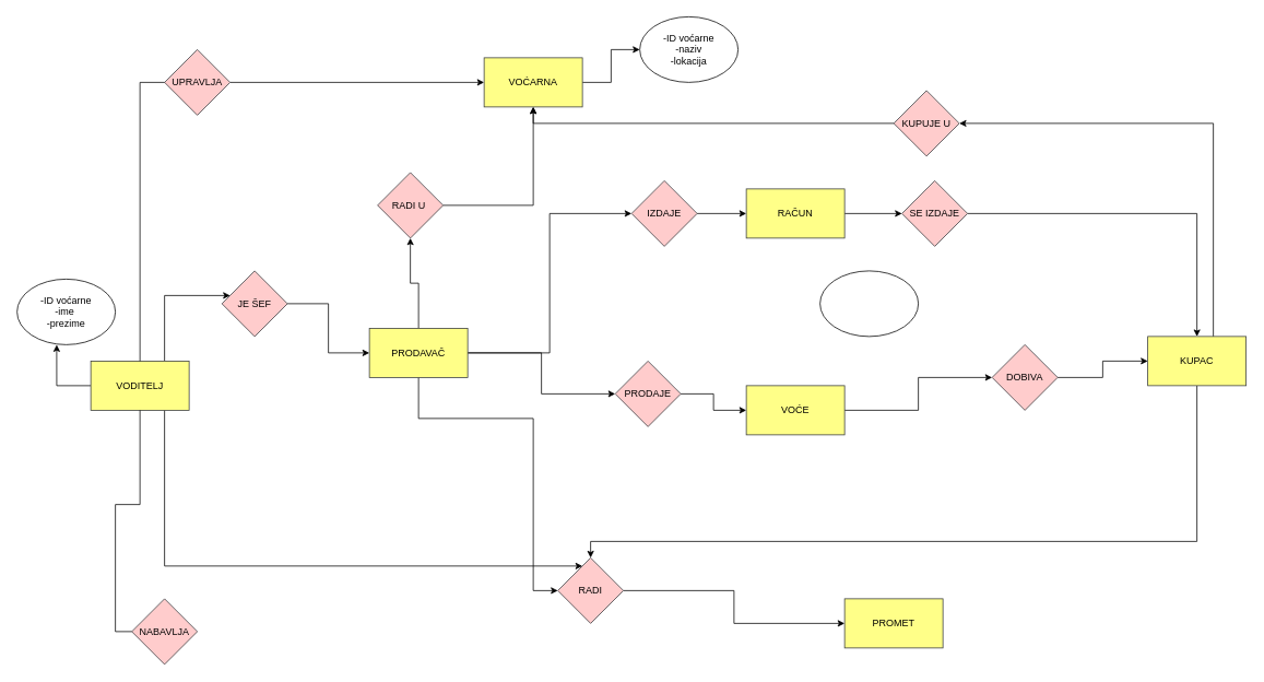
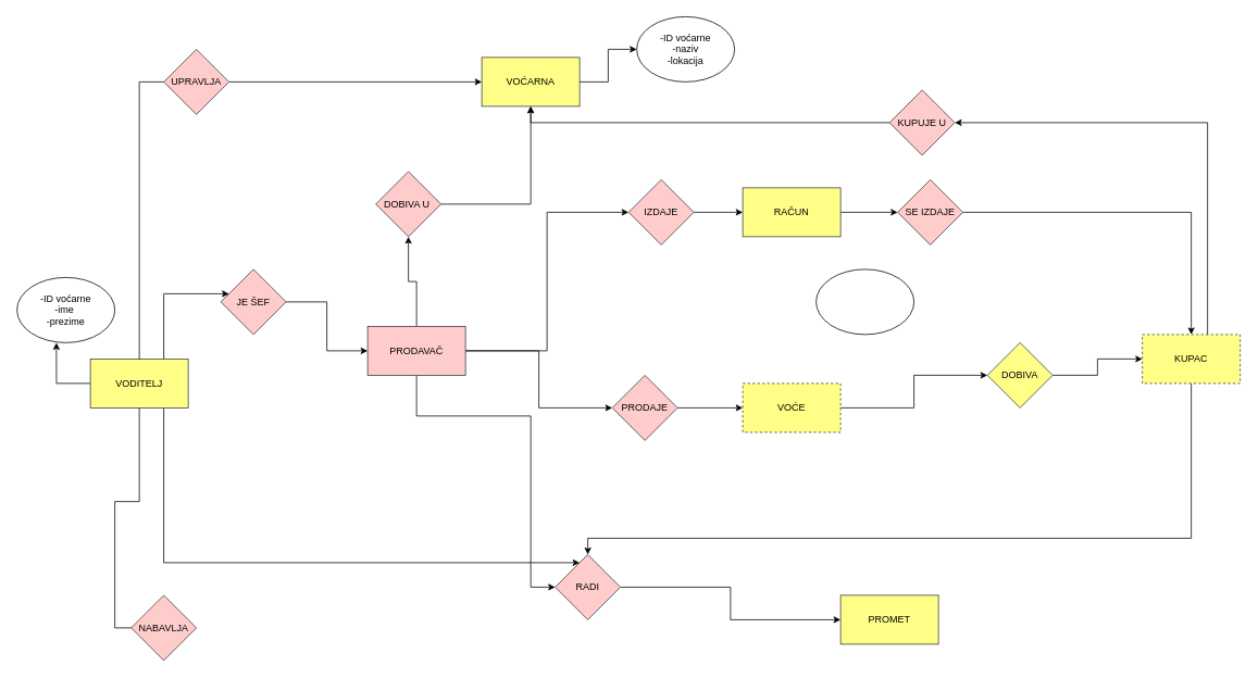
  <mxCell id="0" />
  <mxCell id="1" parent="0" />
  <mxCell id="2" style="edgeStyle=orthogonalEdgeStyle;rounded=0;orthogonalLoop=1;jettySize=auto;html=1;entryX=0;entryY=0.5;entryDx=0;entryDy=0;startArrow=none;" parent="1" source="25" target="8" edge="1"><mxGeometry relative="1" as="geometry" /></mxCell>
  <mxCell id="3" style="edgeStyle=orthogonalEdgeStyle;rounded=0;orthogonalLoop=1;jettySize=auto;html=1;" parent="1" source="6" target="30" edge="1"><mxGeometry relative="1" as="geometry"><Array as="points"><mxPoint x="200" y="360" /></Array></mxGeometry></mxCell>
  <mxCell id="4" style="edgeStyle=orthogonalEdgeStyle;rounded=0;orthogonalLoop=1;jettySize=auto;html=1;" parent="1" source="6" target="36" edge="1"><mxGeometry relative="1" as="geometry"><mxPoint x="560" y="500" as="targetPoint" /><Array as="points"><mxPoint x="200" y="690" /></Array></mxGeometry></mxCell>
  <mxCell id="5" style="edgeStyle=orthogonalEdgeStyle;rounded=0;orthogonalLoop=1;jettySize=auto;html=1;entryX=0.403;entryY=1.002;entryDx=0;entryDy=0;entryPerimeter=0;" parent="1" source="6" target="42" edge="1"><mxGeometry relative="1" as="geometry"><Array as="points"><mxPoint x="68" y="470" /></Array></mxGeometry></mxCell>
  <mxCell id="6" value="VODITELJ" style="rounded=0;whiteSpace=wrap;html=1;fillColor=#ffff88;strokeColor=#36393d;" parent="1" vertex="1"><mxGeometry x="110" y="440" width="120" height="60" as="geometry" /></mxCell>
  <mxCell id="7" style="edgeStyle=orthogonalEdgeStyle;rounded=0;orthogonalLoop=1;jettySize=auto;html=1;" parent="1" source="8" target="43" edge="1"><mxGeometry relative="1" as="geometry" /></mxCell>
  <mxCell id="8" value="VOĆARNA" style="rounded=0;whiteSpace=wrap;html=1;fillColor=#ffff88;strokeColor=#36393d;" parent="1" vertex="1"><mxGeometry x="590" y="70" width="120" height="60" as="geometry" /></mxCell>
  <mxCell id="9" style="edgeStyle=orthogonalEdgeStyle;rounded=0;orthogonalLoop=1;jettySize=auto;html=1;entryX=0;entryY=0.5;entryDx=0;entryDy=0;" parent="1" source="13" target="28" edge="1"><mxGeometry relative="1" as="geometry" /></mxCell>
  <mxCell id="10" style="edgeStyle=orthogonalEdgeStyle;rounded=0;orthogonalLoop=1;jettySize=auto;html=1;entryX=0;entryY=0.5;entryDx=0;entryDy=0;" parent="1" source="13" target="32" edge="1"><mxGeometry relative="1" as="geometry" /></mxCell>
  <mxCell id="11" style="edgeStyle=orthogonalEdgeStyle;rounded=0;orthogonalLoop=1;jettySize=auto;html=1;entryX=0.5;entryY=1;entryDx=0;entryDy=0;" parent="1" source="13" target="34" edge="1"><mxGeometry relative="1" as="geometry" /></mxCell>
  <mxCell id="12" style="edgeStyle=orthogonalEdgeStyle;rounded=0;orthogonalLoop=1;jettySize=auto;html=1;" parent="1" source="13" target="36" edge="1"><mxGeometry relative="1" as="geometry"><mxPoint x="650" y="520" as="targetPoint" /><Array as="points"><mxPoint x="650" y="510" /></Array></mxGeometry></mxCell>
- <mxCell id="13" value="PRODAVAČ" style="rounded=0;whiteSpace=wrap;html=1;fillColor=#ffff88;strokeColor=#36393d;" parent="1" vertex="1"><mxGeometry x="450" y="400" width="120" height="60" as="geometry" /></mxCell>
+ <mxCell id="13" value="PRODAVAČ" style="rounded=0;whiteSpace=wrap;html=1;fillColor=#ffcccc;strokeColor=#36393d;" parent="1" vertex="1"><mxGeometry x="450" y="400" width="120" height="60" as="geometry" /></mxCell>
  <mxCell id="14" style="edgeStyle=orthogonalEdgeStyle;rounded=0;orthogonalLoop=1;jettySize=auto;html=1;entryX=0;entryY=0.5;entryDx=0;entryDy=0;" parent="1" source="15" target="40" edge="1"><mxGeometry relative="1" as="geometry" /></mxCell>
- <mxCell id="15" value="VOĆE" style="rounded=0;whiteSpace=wrap;html=1;fillColor=#ffff88;strokeColor=#36393d;" parent="1" vertex="1"><mxGeometry x="910" y="470" width="120" height="60" as="geometry" /></mxCell>
+ <mxCell id="15" value="VOĆE" style="rounded=0;whiteSpace=wrap;html=1;fillColor=#ffff88;strokeColor=#36393d;dashed=1;" parent="1" vertex="1"><mxGeometry x="910" y="470" width="120" height="60" as="geometry" /></mxCell>
  <mxCell id="16" style="edgeStyle=orthogonalEdgeStyle;rounded=0;orthogonalLoop=1;jettySize=auto;html=1;entryX=0.5;entryY=0;entryDx=0;entryDy=0;" parent="1" source="19" target="36" edge="1"><mxGeometry relative="1" as="geometry"><Array as="points"><mxPoint x="1460" y="660" /><mxPoint x="720" y="660" /></Array></mxGeometry></mxCell>
  <mxCell id="17" style="edgeStyle=orthogonalEdgeStyle;rounded=0;orthogonalLoop=1;jettySize=auto;html=1;entryX=0.5;entryY=1;entryDx=0;entryDy=0;startArrow=none;" parent="1" source="41" target="8" edge="1"><mxGeometry relative="1" as="geometry"><Array as="points" /></mxGeometry></mxCell>
  <mxCell id="18" style="edgeStyle=orthogonalEdgeStyle;rounded=0;orthogonalLoop=1;jettySize=auto;html=1;entryX=1;entryY=0.5;entryDx=0;entryDy=0;" parent="1" source="19" target="41" edge="1"><mxGeometry relative="1" as="geometry"><Array as="points"><mxPoint x="1480" y="150" /></Array></mxGeometry></mxCell>
- <mxCell id="19" value="KUPAC" style="rounded=0;whiteSpace=wrap;html=1;fillColor=#ffff88;strokeColor=#36393d;" parent="1" vertex="1"><mxGeometry x="1400" y="410" width="120" height="60" as="geometry" /></mxCell>
+ <mxCell id="19" value="KUPAC" style="rounded=0;whiteSpace=wrap;html=1;fillColor=#ffff88;strokeColor=#36393d;dashed=1;" parent="1" vertex="1"><mxGeometry x="1400" y="410" width="120" height="60" as="geometry" /></mxCell>
  <mxCell id="20" value="PROMET" style="rounded=0;whiteSpace=wrap;html=1;fillColor=#ffff88;strokeColor=#36393d;" parent="1" vertex="1"><mxGeometry x="1030" y="730" width="120" height="60" as="geometry" /></mxCell>
  <mxCell id="21" style="edgeStyle=orthogonalEdgeStyle;rounded=0;orthogonalLoop=1;jettySize=auto;html=1;entryX=0;entryY=0.5;entryDx=0;entryDy=0;" parent="1" source="22" target="38" edge="1"><mxGeometry relative="1" as="geometry" /></mxCell>
  <mxCell id="22" value="RAČUN" style="rounded=0;whiteSpace=wrap;html=1;fillColor=#ffff88;strokeColor=#36393d;" parent="1" vertex="1"><mxGeometry x="910" y="230" width="120" height="60" as="geometry" /></mxCell>
  <mxCell id="23" value="NABAVLJA" style="rhombus;whiteSpace=wrap;html=1;fillColor=#ffcccc;strokeColor=#36393d;" parent="1" vertex="1"><mxGeometry x="160" y="730" width="80" height="80" as="geometry" /></mxCell>
  <mxCell id="24" value="" style="edgeStyle=orthogonalEdgeStyle;rounded=0;orthogonalLoop=1;jettySize=auto;html=1;entryX=0;entryY=0.5;entryDx=0;entryDy=0;endArrow=none;" parent="1" source="6" target="23" edge="1"><mxGeometry relative="1" as="geometry"><mxPoint x="260.059" y="330" as="sourcePoint" /><mxPoint x="430" y="490" as="targetPoint" /><Array as="points" /></mxGeometry></mxCell>
  <mxCell id="25" value="UPRAVLJA" style="rhombus;whiteSpace=wrap;html=1;fillColor=#ffcccc;strokeColor=#36393d;" parent="1" vertex="1"><mxGeometry x="200" y="60" width="80" height="80" as="geometry" /></mxCell>
  <mxCell id="26" value="" style="edgeStyle=orthogonalEdgeStyle;rounded=0;orthogonalLoop=1;jettySize=auto;html=1;entryX=0;entryY=0.5;entryDx=0;entryDy=0;endArrow=none;" parent="1" source="6" target="25" edge="1"><mxGeometry relative="1" as="geometry"><mxPoint x="330" y="300.059" as="sourcePoint" /><mxPoint x="530" y="240" as="targetPoint" /></mxGeometry></mxCell>
  <mxCell id="27" style="edgeStyle=orthogonalEdgeStyle;rounded=0;orthogonalLoop=1;jettySize=auto;html=1;" parent="1" source="28" target="15" edge="1"><mxGeometry relative="1" as="geometry" /></mxCell>
- <mxCell id="28" value="PRODAJE" style="rhombus;whiteSpace=wrap;html=1;fillColor=#ffcccc;strokeColor=#36393d;" parent="1" vertex="1"><mxGeometry x="750" y="440" width="80" height="80" as="geometry" /></mxCell>
+ <mxCell id="28" value="PRODAJE" style="rhombus;whiteSpace=wrap;html=1;fillColor=#ffcccc;strokeColor=#36393d;" parent="1" vertex="1"><mxGeometry x="750" y="460" width="80" height="80" as="geometry" /></mxCell>
  <mxCell id="29" style="edgeStyle=orthogonalEdgeStyle;rounded=0;orthogonalLoop=1;jettySize=auto;html=1;entryX=0;entryY=0.5;entryDx=0;entryDy=0;" parent="1" source="30" target="13" edge="1"><mxGeometry relative="1" as="geometry" /></mxCell>
  <mxCell id="30" value="JE ŠEF" style="rhombus;whiteSpace=wrap;html=1;fillColor=#ffcccc;strokeColor=#36393d;" parent="1" vertex="1"><mxGeometry x="270" y="330" width="80" height="80" as="geometry" /></mxCell>
  <mxCell id="31" style="edgeStyle=orthogonalEdgeStyle;rounded=0;orthogonalLoop=1;jettySize=auto;html=1;exitX=1;exitY=0.5;exitDx=0;exitDy=0;" parent="1" source="32" target="22" edge="1"><mxGeometry relative="1" as="geometry" /></mxCell>
  <mxCell id="32" value="IZDAJE" style="rhombus;whiteSpace=wrap;html=1;fillColor=#ffcccc;strokeColor=#36393d;" parent="1" vertex="1"><mxGeometry x="770" y="220" width="80" height="80" as="geometry" /></mxCell>
  <mxCell id="33" style="edgeStyle=orthogonalEdgeStyle;rounded=0;orthogonalLoop=1;jettySize=auto;html=1;" parent="1" source="34" target="8" edge="1"><mxGeometry relative="1" as="geometry" /></mxCell>
- <mxCell id="34" value="RADI U&amp;nbsp;" style="rhombus;whiteSpace=wrap;html=1;fillColor=#ffcccc;strokeColor=#36393d;" parent="1" vertex="1"><mxGeometry x="460" y="210" width="80" height="80" as="geometry" /></mxCell>
+ <mxCell id="34" value="DOBIVA U&amp;nbsp;" style="rhombus;whiteSpace=wrap;html=1;fillColor=#ffcccc;strokeColor=#36393d;" parent="1" vertex="1"><mxGeometry x="460" y="210" width="80" height="80" as="geometry" /></mxCell>
  <mxCell id="35" style="edgeStyle=orthogonalEdgeStyle;rounded=0;orthogonalLoop=1;jettySize=auto;html=1;" parent="1" source="36" target="20" edge="1"><mxGeometry relative="1" as="geometry" /></mxCell>
  <mxCell id="36" value="RADI" style="rhombus;whiteSpace=wrap;html=1;fillColor=#ffcccc;strokeColor=#36393d;" parent="1" vertex="1"><mxGeometry x="680" y="680" width="80" height="80" as="geometry" /></mxCell>
  <mxCell id="37" style="edgeStyle=orthogonalEdgeStyle;rounded=0;orthogonalLoop=1;jettySize=auto;html=1;" parent="1" source="38" target="19" edge="1"><mxGeometry relative="1" as="geometry" /></mxCell>
  <mxCell id="38" value="SE IZDAJE" style="rhombus;whiteSpace=wrap;html=1;fillColor=#ffcccc;strokeColor=#36393d;" parent="1" vertex="1"><mxGeometry x="1100" y="220" width="80" height="80" as="geometry" /></mxCell>
  <mxCell id="39" style="edgeStyle=orthogonalEdgeStyle;rounded=0;orthogonalLoop=1;jettySize=auto;html=1;" parent="1" source="40" target="19" edge="1"><mxGeometry relative="1" as="geometry" /></mxCell>
- <mxCell id="40" value="DOBIVA" style="rhombus;whiteSpace=wrap;html=1;fillColor=#ffcccc;strokeColor=#36393d;" parent="1" vertex="1"><mxGeometry x="1210" y="420" width="80" height="80" as="geometry" /></mxCell>
+ <mxCell id="40" value="DOBIVA" style="rhombus;whiteSpace=wrap;html=1;fillColor=#ffff88;strokeColor=#36393d;" parent="1" vertex="1"><mxGeometry x="1210" y="420" width="80" height="80" as="geometry" /></mxCell>
  <mxCell id="41" value="KUPUJE U" style="rhombus;whiteSpace=wrap;html=1;fillColor=#ffcccc;strokeColor=#36393d;" parent="1" vertex="1"><mxGeometry x="1090" y="110" width="80" height="80" as="geometry" /></mxCell>
  <mxCell id="42" value="-ID voćarne&lt;br&gt;-ime&amp;nbsp;&lt;br&gt;-prezime" style="ellipse;whiteSpace=wrap;html=1;" parent="1" vertex="1"><mxGeometry x="20" y="340" width="120" height="80" as="geometry" /></mxCell>
  <mxCell id="43" value="-ID voćarne&lt;br&gt;-naziv&lt;br&gt;-lokacija" style="ellipse;whiteSpace=wrap;html=1;" parent="1" vertex="1"><mxGeometry x="780" y="20" width="120" height="80" as="geometry" /></mxCell>
  <mxCell id="44" value="" style="ellipse;whiteSpace=wrap;html=1;" parent="1" vertex="1"><mxGeometry x="1000" y="330" width="120" height="80" as="geometry" /></mxCell>
